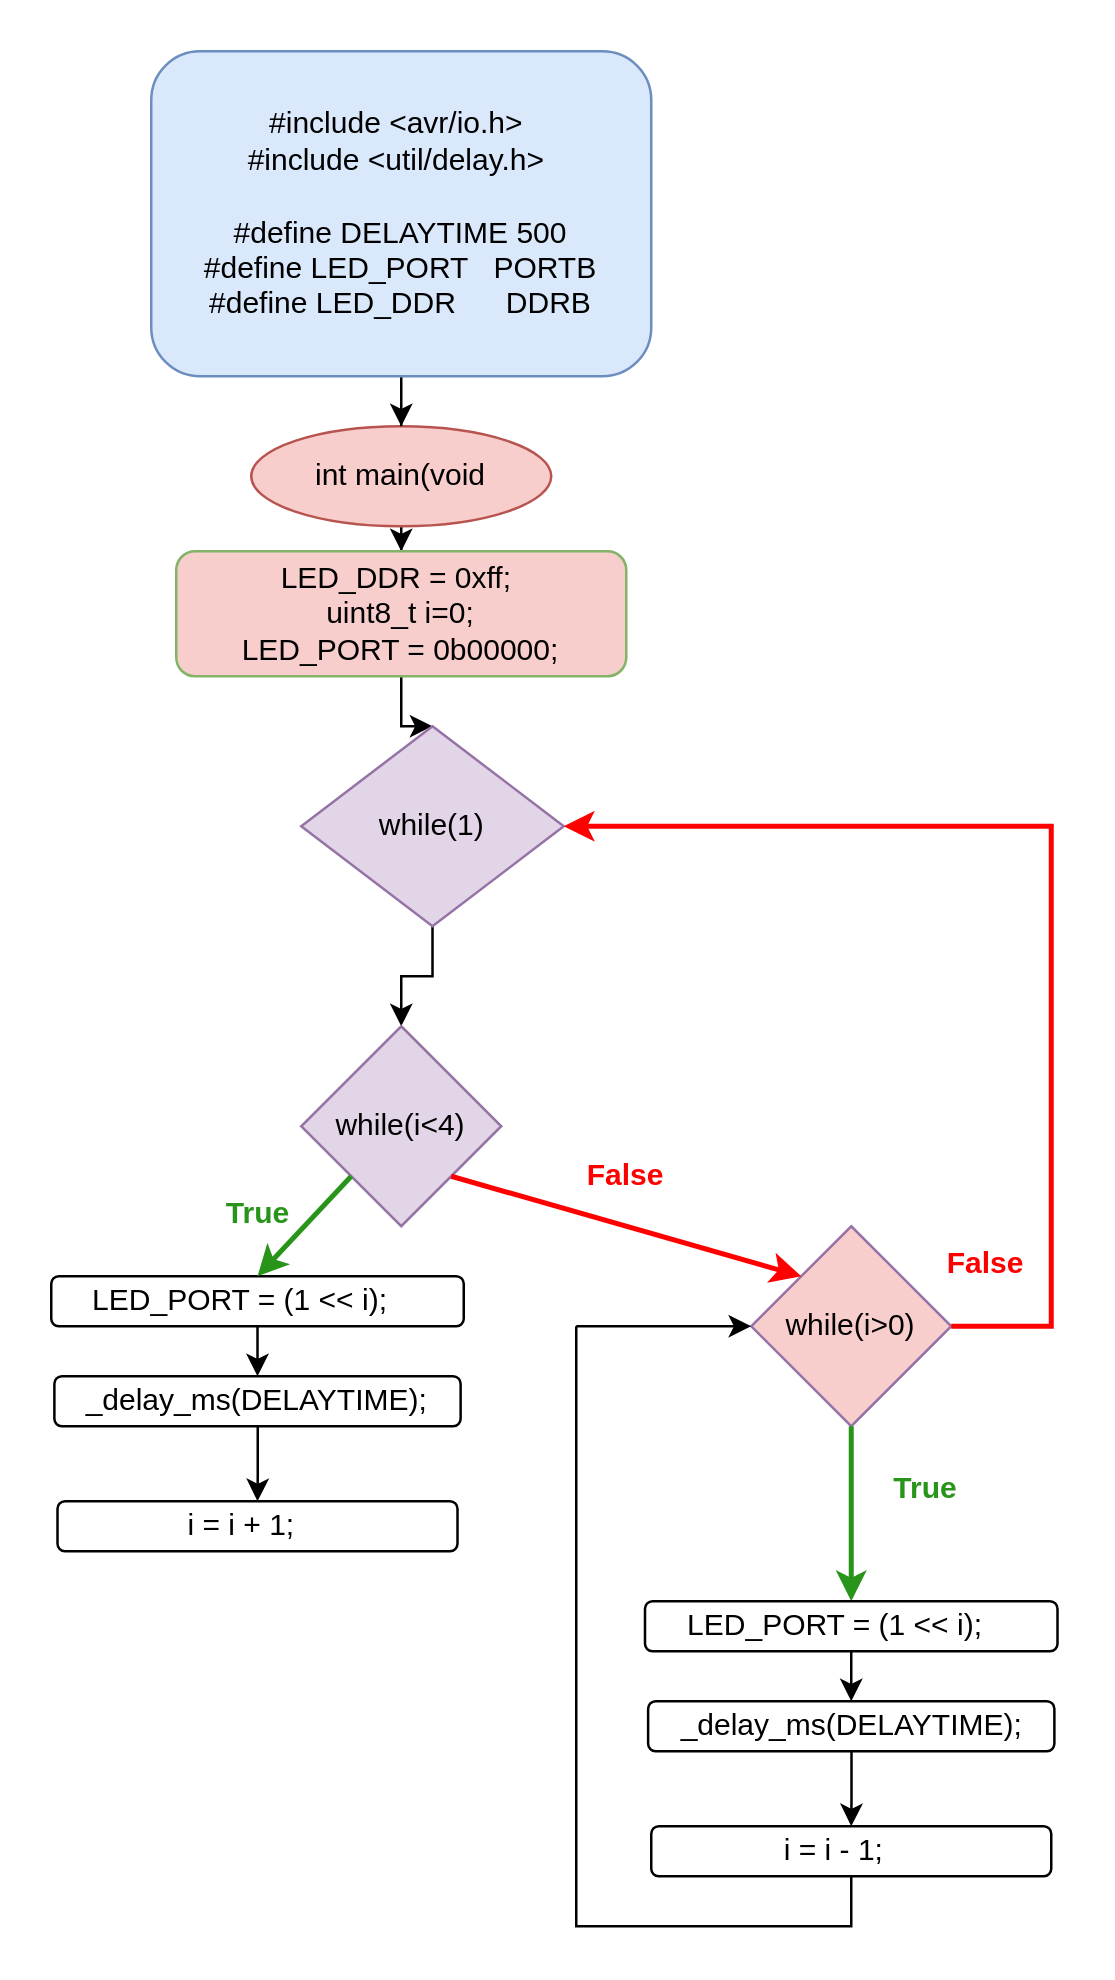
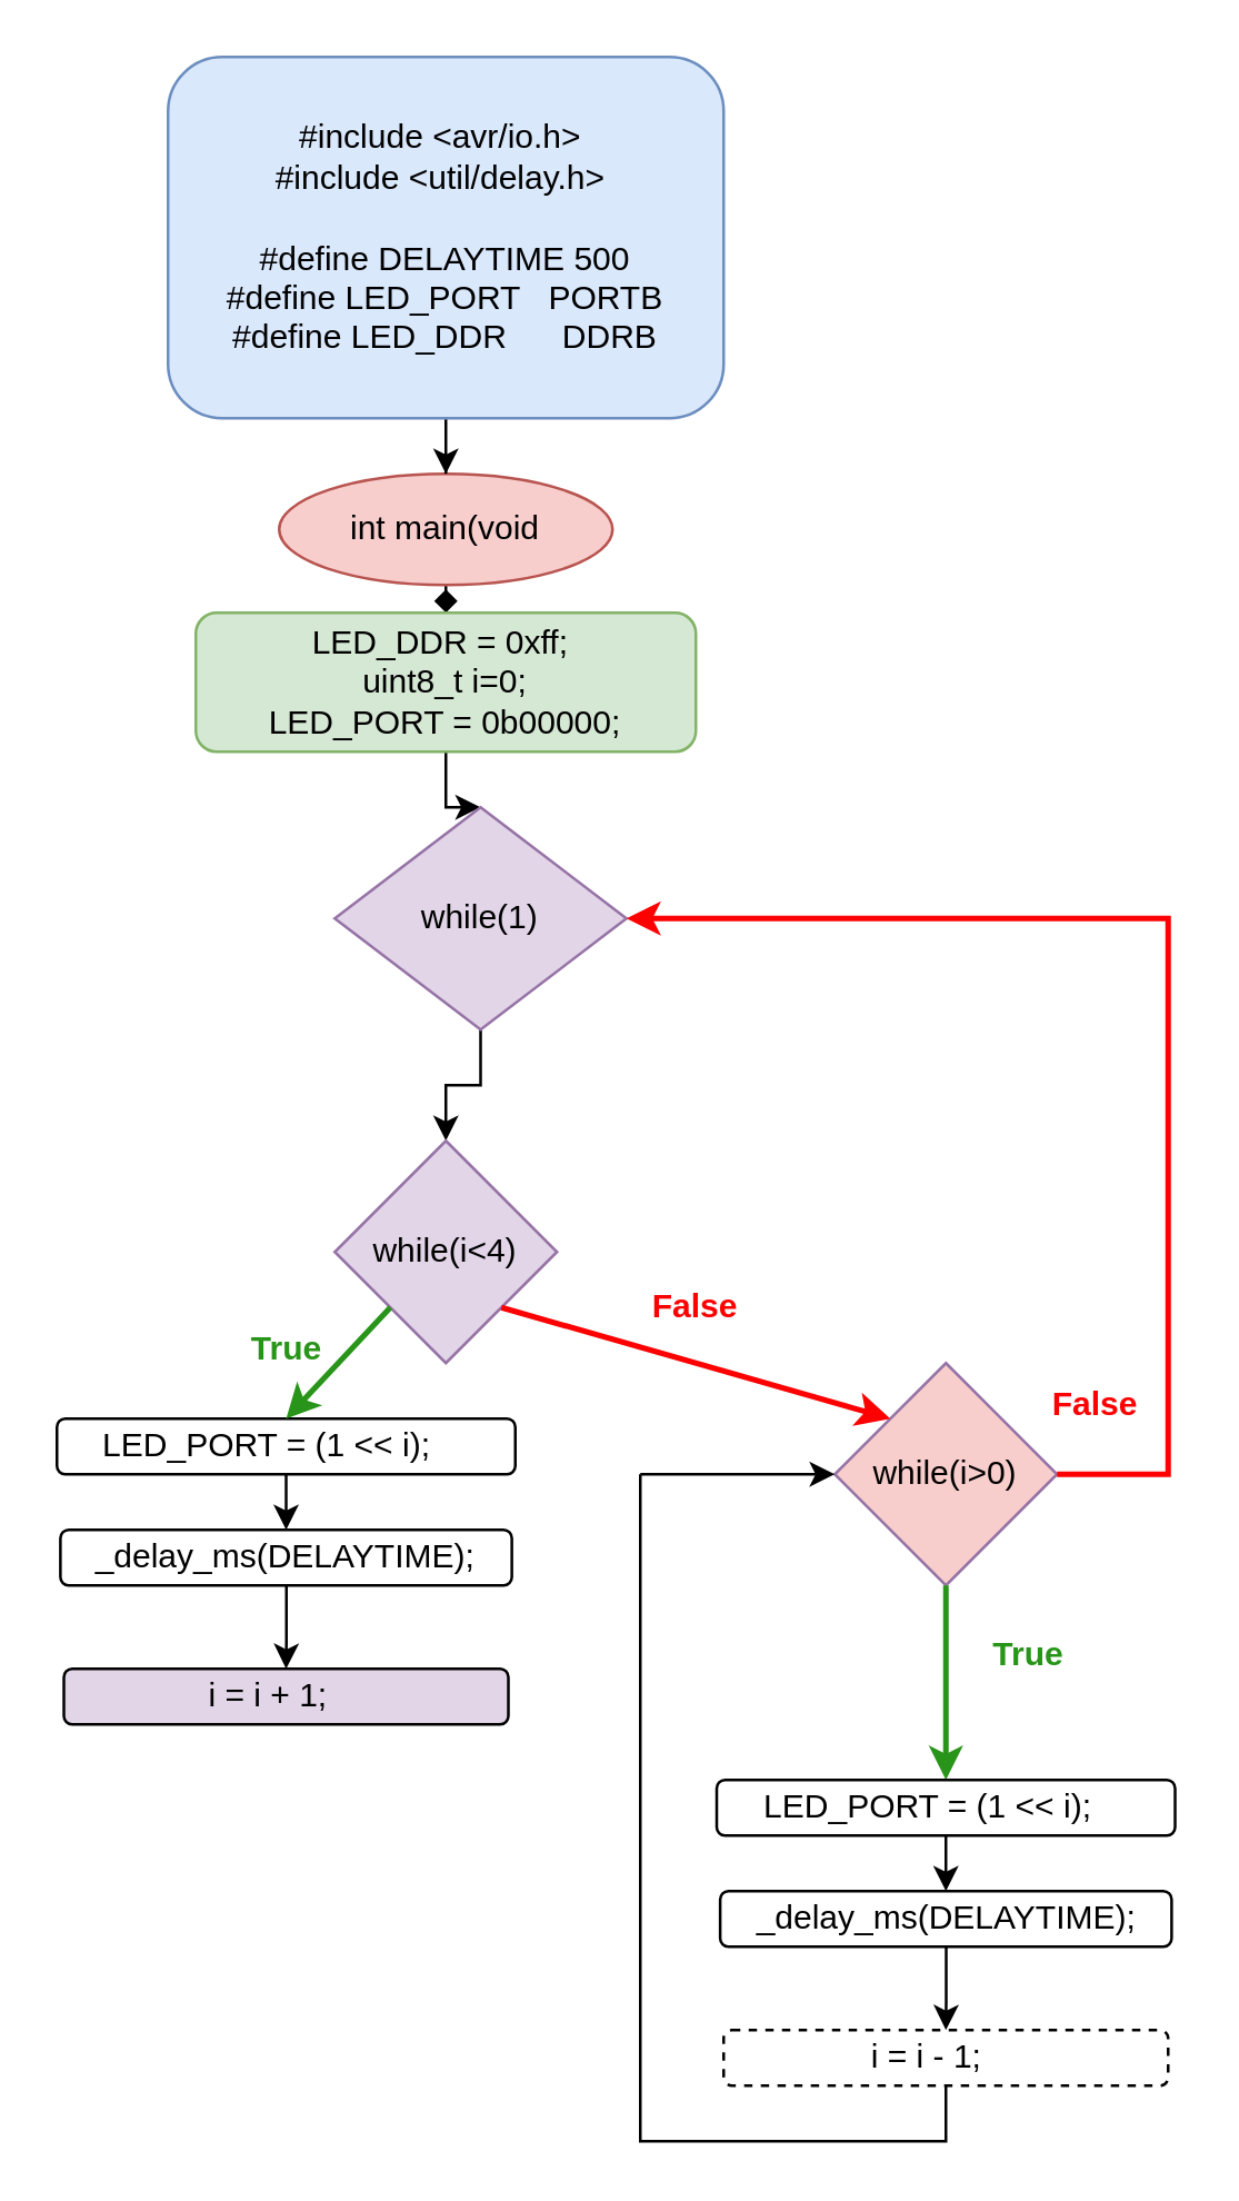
  <mxCell id="0" />
  <mxCell id="1" parent="0" />
- <mxCell id="2" value="" style="edgeStyle=orthogonalEdgeStyle;rounded=0;orthogonalLoop=1;jettySize=auto;html=1;" edge="1" parent="1" source="3" target="7"><mxGeometry relative="1" as="geometry" /></mxCell>
+ <mxCell id="2" value="" style="edgeStyle=orthogonalEdgeStyle;rounded=0;orthogonalLoop=1;jettySize=auto;html=1;endArrow=diamond;" edge="1" parent="1" source="3" target="7"><mxGeometry relative="1" as="geometry" /></mxCell>
  <mxCell id="3" value="int main(void" style="ellipse;whiteSpace=wrap;html=1;fillColor=#f8cecc;strokeColor=#b85450;" vertex="1" parent="1"><mxGeometry x="100" y="170" width="120" height="40" as="geometry" /></mxCell>
  <mxCell id="4" value="" style="edgeStyle=orthogonalEdgeStyle;rounded=0;orthogonalLoop=1;jettySize=auto;html=1;" edge="1" parent="1" source="5" target="3"><mxGeometry relative="1" as="geometry" /></mxCell>
  <mxCell id="5" value="&lt;div&gt;#include &amp;lt;avr/io.h&amp;gt;&amp;nbsp;&lt;/div&gt;&lt;div&gt;#include &amp;lt;util/delay.h&amp;gt;&amp;nbsp;&lt;/div&gt;&lt;div&gt;&lt;br&gt;&lt;/div&gt;&lt;div&gt;#define DELAYTIME 500&lt;/div&gt;&lt;div&gt;#define LED_PORT&amp;nbsp; &amp;nbsp;PORTB&lt;/div&gt;&lt;div&gt;#define LED_DDR&amp;nbsp; &amp;nbsp; &amp;nbsp; DDRB&lt;/div&gt;" style="rounded=1;whiteSpace=wrap;html=1;fillColor=#dae8fc;strokeColor=#6c8ebf;" vertex="1" parent="1"><mxGeometry x="60" y="20" width="200" height="130" as="geometry" /></mxCell>
  <mxCell id="6" value="" style="edgeStyle=orthogonalEdgeStyle;rounded=0;orthogonalLoop=1;jettySize=auto;html=1;" edge="1" parent="1" source="7" target="9"><mxGeometry relative="1" as="geometry" /></mxCell>
- <mxCell id="7" value="LED_DDR = 0xff;&amp;nbsp;&lt;br&gt;uint8_t i=0;&lt;br&gt;&lt;div&gt;LED_PORT = 0b00000;&lt;/div&gt;" style="rounded=1;whiteSpace=wrap;html=1;fillColor=#f8cecc;strokeColor=#82b366;" vertex="1" parent="1"><mxGeometry x="70" y="220" width="180" height="50" as="geometry" /></mxCell>
+ <mxCell id="7" value="LED_DDR = 0xff;&amp;nbsp;&lt;br&gt;uint8_t i=0;&lt;br&gt;&lt;div&gt;LED_PORT = 0b00000;&lt;/div&gt;" style="rounded=1;whiteSpace=wrap;html=1;fillColor=#d5e8d4;strokeColor=#82b366;" vertex="1" parent="1"><mxGeometry x="70" y="220" width="180" height="50" as="geometry" /></mxCell>
  <mxCell id="8" value="" style="edgeStyle=orthogonalEdgeStyle;rounded=0;orthogonalLoop=1;jettySize=auto;html=1;fontColor=#000000;" edge="1" parent="1" source="9" target="10"><mxGeometry relative="1" as="geometry" /></mxCell>
  <mxCell id="9" value="while(1)" style="rhombus;whiteSpace=wrap;html=1;fillColor=#e1d5e7;strokeColor=#9673a6;" vertex="1" parent="1"><mxGeometry x="120" y="290" width="105" height="80" as="geometry" /></mxCell>
  <mxCell id="10" value="while(i&amp;lt;4)" style="rhombus;whiteSpace=wrap;html=1;fillColor=#e1d5e7;strokeColor=#9673a6;" vertex="1" parent="1"><mxGeometry x="120" y="410" width="80" height="80" as="geometry" /></mxCell>
  <mxCell id="11" value="True" style="text;html=1;strokeColor=none;fillColor=none;align=center;verticalAlign=middle;whiteSpace=wrap;rounded=0;fontStyle=1;fontColor=#289419;" vertex="1" parent="1"><mxGeometry x="72.5" y="470" width="60" height="30" as="geometry" /></mxCell>
  <mxCell id="12" value="" style="edgeStyle=orthogonalEdgeStyle;rounded=0;orthogonalLoop=1;jettySize=auto;html=1;fontColor=#000000;" edge="1" parent="1" source="13" target="15"><mxGeometry relative="1" as="geometry" /></mxCell>
  <mxCell id="13" value="&lt;div&gt;&lt;font color=&quot;#000000&quot;&gt;LED_PORT = (1 &amp;lt;&amp;lt; i);&lt;/font&gt;&lt;span style=&quot;background-color: initial; color: rgb(0, 0, 0);&quot;&gt;&amp;nbsp; &amp;nbsp;&amp;nbsp;&lt;/span&gt;&lt;/div&gt;" style="rounded=1;whiteSpace=wrap;html=1;fontColor=#289419;" vertex="1" parent="1"><mxGeometry x="20" y="510" width="165" height="20" as="geometry" /></mxCell>
  <mxCell id="14" value="" style="edgeStyle=orthogonalEdgeStyle;rounded=0;orthogonalLoop=1;jettySize=auto;html=1;fontColor=#000000;" edge="1" parent="1" source="15" target="16"><mxGeometry relative="1" as="geometry" /></mxCell>
  <mxCell id="15" value="&lt;div style=&quot;border-color: var(--border-color); color: rgb(40, 148, 25);&quot;&gt;&lt;font style=&quot;border-color: var(--border-color);&quot; color=&quot;#000000&quot;&gt;_delay_ms(DELAYTIME);&lt;/font&gt;&lt;/div&gt;" style="rounded=1;whiteSpace=wrap;html=1;fontColor=#000000;" vertex="1" parent="1"><mxGeometry x="21.25" y="550" width="162.5" height="20" as="geometry" /></mxCell>
- <mxCell id="16" value="&lt;div&gt;&lt;span style=&quot;background-color: initial; color: rgb(0, 0, 0);&quot;&gt;i = i + 1;&amp;nbsp; &amp;nbsp;&amp;nbsp;&lt;/span&gt;&lt;br&gt;&lt;/div&gt;" style="rounded=1;whiteSpace=wrap;html=1;fontColor=#289419;" vertex="1" parent="1"><mxGeometry x="22.5" y="600" width="160" height="20" as="geometry" /></mxCell>
+ <mxCell id="16" value="&lt;div&gt;&lt;span style=&quot;background-color: initial; color: rgb(0, 0, 0);&quot;&gt;i = i + 1;&amp;nbsp; &amp;nbsp;&amp;nbsp;&lt;/span&gt;&lt;br&gt;&lt;/div&gt;" style="rounded=1;whiteSpace=wrap;html=1;fontColor=#289419;fillColor=#e1d5e7;" vertex="1" parent="1"><mxGeometry x="22.5" y="600" width="160" height="20" as="geometry" /></mxCell>
  <mxCell id="17" value="" style="endArrow=classic;html=1;rounded=0;fontColor=#000000;entryX=0.5;entryY=0;entryDx=0;entryDy=0;strokeColor=#289419;strokeWidth=2;" edge="1" parent="1" target="13"><mxGeometry width="50" height="50" relative="1" as="geometry"><mxPoint x="140" y="470" as="sourcePoint" /><mxPoint x="190" y="420" as="targetPoint" /></mxGeometry></mxCell>
  <mxCell id="18" value="while(i&amp;gt;0)" style="rhombus;whiteSpace=wrap;html=1;fillColor=#f8cecc;strokeColor=#9673a6;" vertex="1" parent="1"><mxGeometry x="300" y="490" width="80" height="80" as="geometry" /></mxCell>
  <mxCell id="19" value="" style="endArrow=classic;html=1;rounded=0;strokeColor=#ff0000;fontColor=none;entryX=0;entryY=0;entryDx=0;entryDy=0;strokeWidth=2;" edge="1" parent="1" target="18"><mxGeometry width="50" height="50" relative="1" as="geometry"><mxPoint x="180" y="470" as="sourcePoint" /><mxPoint x="230" y="420" as="targetPoint" /></mxGeometry></mxCell>
  <mxCell id="20" value="False" style="text;html=1;strokeColor=none;fillColor=none;align=center;verticalAlign=middle;whiteSpace=wrap;rounded=0;fontStyle=1;fontColor=#ff0000;" vertex="1" parent="1"><mxGeometry x="220" y="455" width="60" height="30" as="geometry" /></mxCell>
  <mxCell id="21" value="" style="endArrow=classic;html=1;rounded=0;fontColor=#000000;strokeColor=#289419;exitX=0.5;exitY=1;exitDx=0;exitDy=0;strokeWidth=2;entryX=0.5;entryY=0;entryDx=0;entryDy=0;" edge="1" parent="1" source="18" target="24"><mxGeometry width="50" height="50" relative="1" as="geometry"><mxPoint x="340" y="580" as="sourcePoint" /><mxPoint x="340" y="600" as="targetPoint" /></mxGeometry></mxCell>
  <mxCell id="22" value="True" style="text;html=1;strokeColor=none;fillColor=none;align=center;verticalAlign=middle;whiteSpace=wrap;rounded=0;fontStyle=1;fontColor=#289419;" vertex="1" parent="1"><mxGeometry x="340" y="580" width="60" height="30" as="geometry" /></mxCell>
  <mxCell id="23" value="" style="edgeStyle=orthogonalEdgeStyle;rounded=0;orthogonalLoop=1;jettySize=auto;html=1;fontColor=#000000;" edge="1" parent="1" source="24" target="26"><mxGeometry relative="1" as="geometry" /></mxCell>
  <mxCell id="24" value="&lt;div&gt;&lt;font color=&quot;#000000&quot;&gt;LED_PORT = (1 &amp;lt;&amp;lt; i);&lt;/font&gt;&lt;span style=&quot;background-color: initial; color: rgb(0, 0, 0);&quot;&gt;&amp;nbsp; &amp;nbsp;&amp;nbsp;&lt;/span&gt;&lt;/div&gt;" style="rounded=1;whiteSpace=wrap;html=1;fontColor=#289419;" vertex="1" parent="1"><mxGeometry x="257.5" y="640" width="165" height="20" as="geometry" /></mxCell>
  <mxCell id="25" value="" style="edgeStyle=orthogonalEdgeStyle;rounded=0;orthogonalLoop=1;jettySize=auto;html=1;fontColor=#000000;" edge="1" parent="1" source="26" target="27"><mxGeometry relative="1" as="geometry" /></mxCell>
  <mxCell id="26" value="&lt;div style=&quot;border-color: var(--border-color); color: rgb(40, 148, 25);&quot;&gt;&lt;font style=&quot;border-color: var(--border-color);&quot; color=&quot;#000000&quot;&gt;_delay_ms(DELAYTIME);&lt;/font&gt;&lt;/div&gt;" style="rounded=1;whiteSpace=wrap;html=1;fontColor=#000000;" vertex="1" parent="1"><mxGeometry x="258.75" y="680" width="162.5" height="20" as="geometry" /></mxCell>
- <mxCell id="27" value="&lt;div&gt;&lt;span style=&quot;background-color: initial; color: rgb(0, 0, 0);&quot;&gt;i = i - 1;&amp;nbsp; &amp;nbsp;&amp;nbsp;&lt;/span&gt;&lt;br&gt;&lt;/div&gt;" style="rounded=1;whiteSpace=wrap;html=1;fontColor=#289419;" vertex="1" parent="1"><mxGeometry x="260" y="730" width="160" height="20" as="geometry" /></mxCell>
+ <mxCell id="27" value="&lt;div&gt;&lt;span style=&quot;background-color: initial; color: rgb(0, 0, 0);&quot;&gt;i = i - 1;&amp;nbsp; &amp;nbsp;&amp;nbsp;&lt;/span&gt;&lt;br&gt;&lt;/div&gt;" style="rounded=1;whiteSpace=wrap;html=1;fontColor=#289419;dashed=1;" vertex="1" parent="1"><mxGeometry x="260" y="730" width="160" height="20" as="geometry" /></mxCell>
  <mxCell id="28" value="" style="endArrow=none;html=1;rounded=0;strokeColor=#000000;strokeWidth=1;fontColor=#000000;entryX=0.5;entryY=1;entryDx=0;entryDy=0;" edge="1" parent="1" target="27"><mxGeometry width="50" height="50" relative="1" as="geometry"><mxPoint x="230" y="530" as="sourcePoint" /><mxPoint x="140" y="620" as="targetPoint" /><Array as="points"><mxPoint x="230" y="770" /><mxPoint x="340" y="770" /></Array></mxGeometry></mxCell>
  <mxCell id="29" value="" style="endArrow=classic;html=1;rounded=0;strokeColor=#000000;strokeWidth=1;fontColor=#000000;" edge="1" parent="1" target="18"><mxGeometry width="50" height="50" relative="1" as="geometry"><mxPoint x="230" y="530" as="sourcePoint" /><mxPoint x="290" y="540" as="targetPoint" /><Array as="points"><mxPoint x="260" y="530" /></Array></mxGeometry></mxCell>
  <mxCell id="30" value="" style="endArrow=classic;html=1;rounded=0;strokeColor=#ff0000;strokeWidth=2;fontColor=#000000;entryX=1;entryY=0.5;entryDx=0;entryDy=0;" edge="1" parent="1" target="9"><mxGeometry width="50" height="50" relative="1" as="geometry"><mxPoint x="380" y="530" as="sourcePoint" /><mxPoint x="340" y="440" as="targetPoint" /><Array as="points"><mxPoint x="420" y="530" /><mxPoint x="420" y="330" /></Array></mxGeometry></mxCell>
  <mxCell id="31" value="False" style="text;html=1;strokeColor=none;fillColor=none;align=center;verticalAlign=middle;whiteSpace=wrap;rounded=0;fontStyle=1;fontColor=#ff0000;" vertex="1" parent="1"><mxGeometry x="363.75" y="490" width="60" height="30" as="geometry" /></mxCell>
